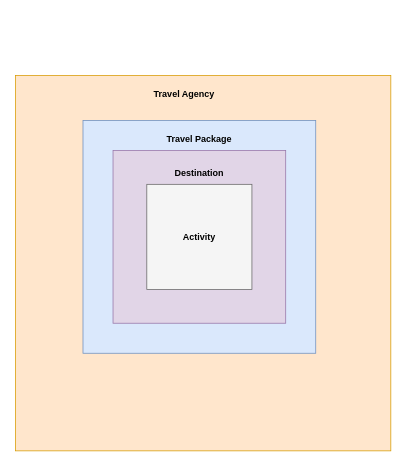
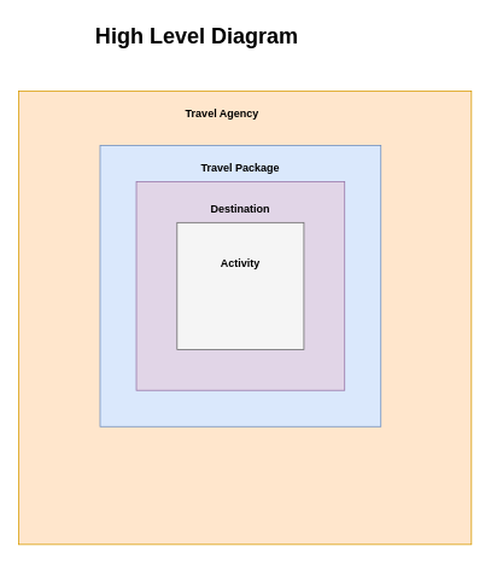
  <mxCell id="0" />
  <mxCell id="1" parent="0" />
+ <mxCell id="2" value="&lt;h1&gt;High Level Diagram&lt;/h1&gt;" style="text;html=1;strokeColor=none;fillColor=none;spacing=5;spacingTop=-20;whiteSpace=wrap;overflow=hidden;rounded=0;" vertex="1" parent="1"><mxGeometry x="100" y="20" width="240" height="50" as="geometry" /></mxCell>
  <mxCell id="3" value="dsfdsf" style="whiteSpace=wrap;html=1;aspect=fixed;fillColor=#ffe6cc;strokeColor=#d79b00;" vertex="1" parent="1"><mxGeometry x="20" y="100" width="500" height="500" as="geometry" /></mxCell>
  <mxCell id="4" value="" style="whiteSpace=wrap;html=1;aspect=fixed;fillColor=#dae8fc;strokeColor=#6c8ebf;" vertex="1" parent="1"><mxGeometry x="110" y="160" width="310" height="310" as="geometry" /></mxCell>
  <mxCell id="5" value="Travel Agency" style="text;html=1;strokeColor=none;fillColor=none;align=center;verticalAlign=middle;whiteSpace=wrap;rounded=0;fontStyle=1" vertex="1" parent="1"><mxGeometry x="195" y="110" width="100" height="30" as="geometry" /></mxCell>
  <mxCell id="6" value="" style="whiteSpace=wrap;html=1;aspect=fixed;fillColor=#e1d5e7;strokeColor=#9673a6;" vertex="1" parent="1"><mxGeometry x="150" y="200" width="230" height="230" as="geometry" /></mxCell>
  <mxCell id="7" value="" style="whiteSpace=wrap;html=1;aspect=fixed;fillColor=#f5f5f5;fontColor=#333333;strokeColor=#666666;" vertex="1" parent="1"><mxGeometry x="195" y="245" width="140" height="140" as="geometry" /></mxCell>
  <mxCell id="8" value="Travel Package" style="text;html=1;strokeColor=none;fillColor=none;align=center;verticalAlign=middle;whiteSpace=wrap;rounded=0;fontStyle=1" vertex="1" parent="1"><mxGeometry x="215" y="170" width="100" height="30" as="geometry" /></mxCell>
  <mxCell id="9" value="Destination" style="text;html=1;strokeColor=none;fillColor=none;align=center;verticalAlign=middle;whiteSpace=wrap;rounded=0;fontStyle=1" vertex="1" parent="1"><mxGeometry x="235" y="215" width="60" height="30" as="geometry" /></mxCell>
  <mxCell id="10" style="edgeStyle=orthogonalEdgeStyle;rounded=0;orthogonalLoop=1;jettySize=auto;html=1;exitX=0.5;exitY=1;exitDx=0;exitDy=0;" edge="1" parent="1" source="7" target="7"><mxGeometry relative="1" as="geometry" /></mxCell>
- <mxCell id="11" value="Activity" style="text;html=1;strokeColor=none;fillColor=none;align=center;verticalAlign=middle;whiteSpace=wrap;rounded=0;fontStyle=1" vertex="1" parent="1"><mxGeometry x="235" y="300" width="60" height="30" as="geometry" /></mxCell>
+ <mxCell id="11" value="Activity" style="text;html=1;strokeColor=none;fillColor=none;align=center;verticalAlign=middle;whiteSpace=wrap;rounded=0;fontStyle=1" vertex="1" parent="1"><mxGeometry x="235" y="275" width="60" height="30" as="geometry" /></mxCell>
